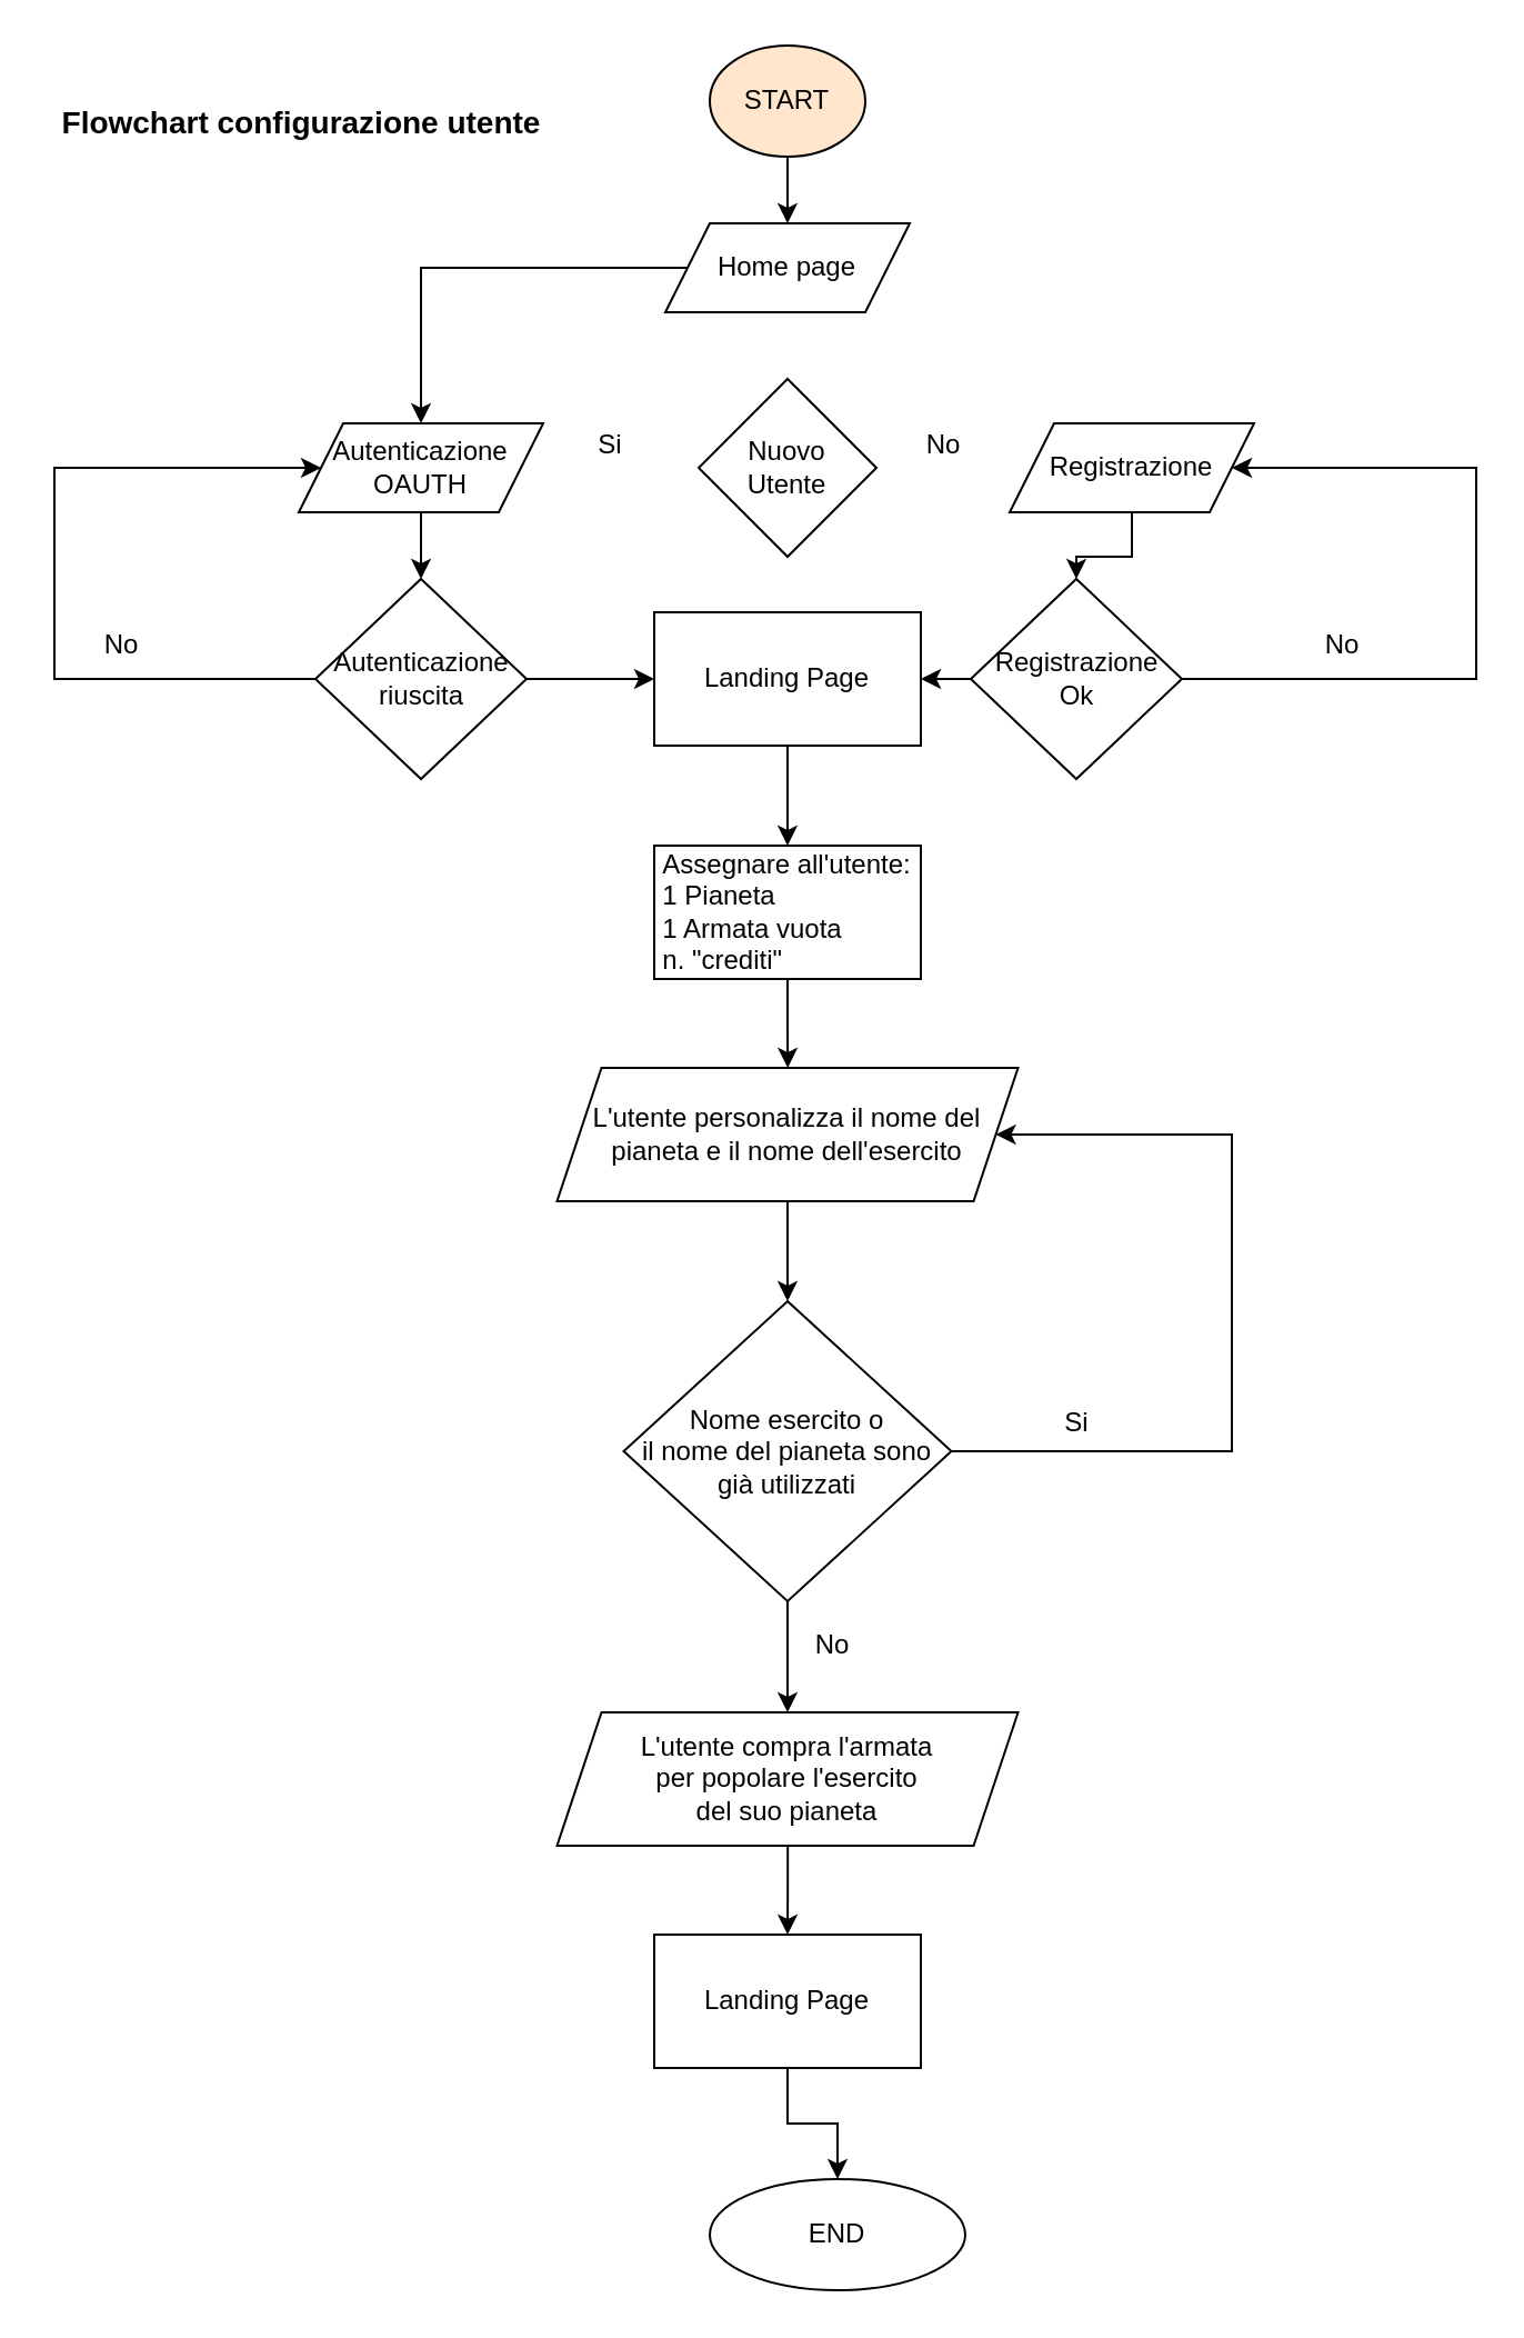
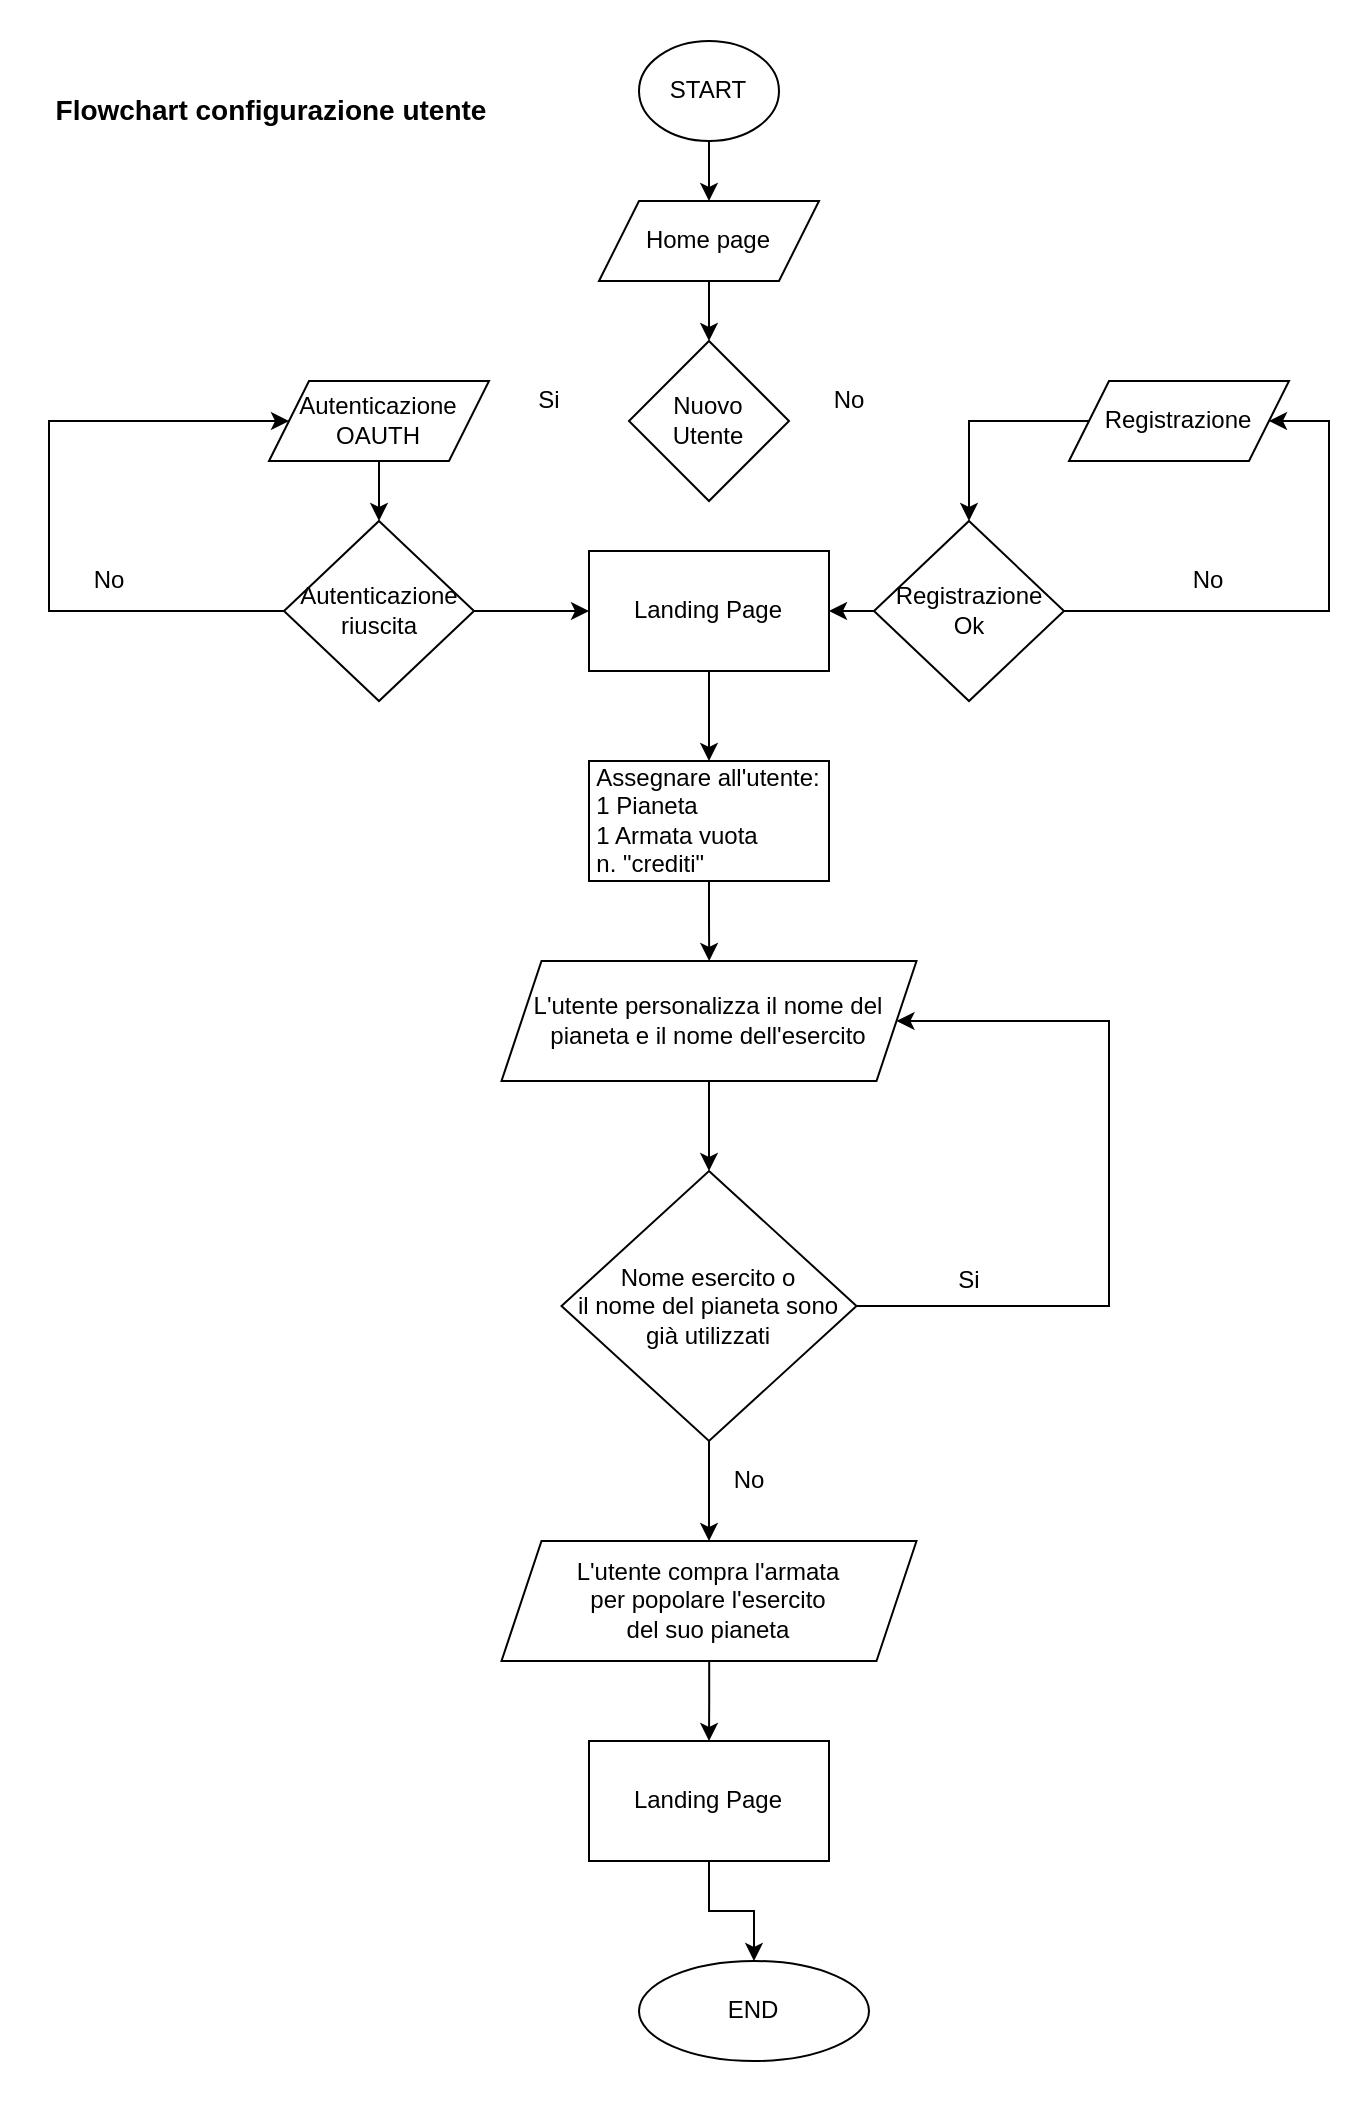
  <mxCell id="0" />
  <mxCell id="1" parent="0" />
  <mxCell id="2" value="" style="edgeStyle=orthogonalEdgeStyle;rounded=0;orthogonalLoop=1;jettySize=auto;html=1;" edge="1" parent="1" source="3"><mxGeometry relative="1" as="geometry"><mxPoint x="354" y="100" as="targetPoint" /></mxGeometry></mxCell>
- <mxCell id="3" value="START" style="ellipse;whiteSpace=wrap;html=1;fillColor=#ffe6cc;" vertex="1" parent="1"><mxGeometry x="319" y="20" width="70" height="50" as="geometry" /></mxCell>
- <mxCell id="4" value="" style="edgeStyle=orthogonalEdgeStyle;rounded=0;orthogonalLoop=1;jettySize=auto;html=1;" edge="1" parent="1" source="5" target="8"><mxGeometry relative="1" as="geometry" /></mxCell>
+ <mxCell id="3" value="START" style="ellipse;whiteSpace=wrap;html=1;" vertex="1" parent="1"><mxGeometry x="319" y="20" width="70" height="50" as="geometry" /></mxCell>
+ <mxCell id="4" value="" style="edgeStyle=orthogonalEdgeStyle;rounded=0;orthogonalLoop=1;jettySize=auto;html=1;" edge="1" parent="1" source="5" target="6"><mxGeometry relative="1" as="geometry" /></mxCell>
  <mxCell id="5" value="&lt;div&gt;Home page&lt;/div&gt;" style="shape=parallelogram;perimeter=parallelogramPerimeter;whiteSpace=wrap;html=1;fixedSize=1;" vertex="1" parent="1"><mxGeometry x="299" y="100" width="110" height="40" as="geometry" /></mxCell>
  <mxCell id="6" value="&lt;div&gt;Nuovo &lt;br&gt;&lt;/div&gt;&lt;div&gt;Utente&lt;/div&gt;" style="rhombus;whiteSpace=wrap;html=1;" vertex="1" parent="1"><mxGeometry x="314" y="170" width="80" height="80" as="geometry" /></mxCell>
  <mxCell id="7" value="" style="edgeStyle=orthogonalEdgeStyle;rounded=0;orthogonalLoop=1;jettySize=auto;html=1;" edge="1" parent="1" source="8" target="12"><mxGeometry relative="1" as="geometry" /></mxCell>
  <mxCell id="8" value="&lt;div&gt;Autenticazione&lt;/div&gt;&lt;div&gt;OAUTH&lt;br&gt;&lt;/div&gt;" style="shape=parallelogram;perimeter=parallelogramPerimeter;whiteSpace=wrap;html=1;fixedSize=1;" vertex="1" parent="1"><mxGeometry x="134" y="190" width="110" height="40" as="geometry" /></mxCell>
  <mxCell id="9" value="Si" style="text;html=1;align=center;verticalAlign=middle;resizable=0;points=[];autosize=1;" vertex="1" parent="1"><mxGeometry x="259" y="190" width="30" height="20" as="geometry" /></mxCell>
  <mxCell id="10" style="edgeStyle=orthogonalEdgeStyle;rounded=0;orthogonalLoop=1;jettySize=auto;html=1;" edge="1" parent="1" source="12" target="8"><mxGeometry relative="1" as="geometry"><mxPoint x="34" y="140" as="targetPoint" /><Array as="points"><mxPoint x="24" y="305" /><mxPoint x="24" y="210" /></Array></mxGeometry></mxCell>
  <mxCell id="11" value="" style="edgeStyle=orthogonalEdgeStyle;rounded=0;orthogonalLoop=1;jettySize=auto;html=1;" edge="1" parent="1" source="12" target="21"><mxGeometry relative="1" as="geometry" /></mxCell>
  <mxCell id="12" value="&lt;div&gt;Autenticazione&lt;/div&gt;&lt;div&gt;riuscita&lt;br&gt;&lt;/div&gt;" style="rhombus;whiteSpace=wrap;html=1;" vertex="1" parent="1"><mxGeometry x="141.5" y="260" width="95" height="90" as="geometry" /></mxCell>
  <mxCell id="13" value="No" style="text;html=1;align=center;verticalAlign=middle;resizable=0;points=[];autosize=1;" vertex="1" parent="1"><mxGeometry x="39" y="280" width="30" height="20" as="geometry" /></mxCell>
  <mxCell id="14" value="" style="edgeStyle=orthogonalEdgeStyle;rounded=0;orthogonalLoop=1;jettySize=auto;html=1;" edge="1" parent="1" source="15" target="18"><mxGeometry relative="1" as="geometry" /></mxCell>
- <mxCell id="15" value="&lt;div&gt;Registrazione&lt;br&gt;&lt;/div&gt;" style="shape=parallelogram;perimeter=parallelogramPerimeter;whiteSpace=wrap;html=1;fixedSize=1;" vertex="1" parent="1"><mxGeometry x="454" y="190" width="110" height="40" as="geometry" /></mxCell>
+ <mxCell id="15" value="&lt;div&gt;Registrazione&lt;br&gt;&lt;/div&gt;" style="shape=parallelogram;perimeter=parallelogramPerimeter;whiteSpace=wrap;html=1;fixedSize=1;" vertex="1" parent="1"><mxGeometry x="534" y="190" width="110" height="40" as="geometry" /></mxCell>
  <mxCell id="16" style="edgeStyle=orthogonalEdgeStyle;rounded=0;orthogonalLoop=1;jettySize=auto;html=1;" edge="1" parent="1" source="18" target="15"><mxGeometry relative="1" as="geometry"><mxPoint x="674" y="120" as="targetPoint" /><Array as="points"><mxPoint x="664" y="305" /><mxPoint x="664" y="210" /></Array></mxGeometry></mxCell>
  <mxCell id="17" value="" style="edgeStyle=orthogonalEdgeStyle;rounded=0;orthogonalLoop=1;jettySize=auto;html=1;" edge="1" parent="1" source="18" target="21"><mxGeometry relative="1" as="geometry" /></mxCell>
  <mxCell id="18" value="&lt;div&gt;Registrazione&lt;/div&gt;&lt;div&gt;Ok&lt;br&gt;&lt;/div&gt;" style="rhombus;whiteSpace=wrap;html=1;" vertex="1" parent="1"><mxGeometry x="436.5" y="260" width="95" height="90" as="geometry" /></mxCell>
  <mxCell id="19" value="No" style="text;html=1;strokeColor=none;fillColor=none;align=center;verticalAlign=middle;whiteSpace=wrap;rounded=0;" vertex="1" parent="1"><mxGeometry x="584" y="280" width="40" height="20" as="geometry" /></mxCell>
  <mxCell id="20" value="" style="edgeStyle=orthogonalEdgeStyle;rounded=0;orthogonalLoop=1;jettySize=auto;html=1;" edge="1" parent="1" source="21" target="23"><mxGeometry relative="1" as="geometry" /></mxCell>
  <mxCell id="21" value="Landing Page" style="rounded=0;whiteSpace=wrap;html=1;" vertex="1" parent="1"><mxGeometry x="294" y="275" width="120" height="60" as="geometry" /></mxCell>
  <mxCell id="22" value="" style="edgeStyle=orthogonalEdgeStyle;rounded=0;orthogonalLoop=1;jettySize=auto;html=1;" edge="1" parent="1" source="23" target="25"><mxGeometry relative="1" as="geometry" /></mxCell>
  <mxCell id="23" value="&lt;div&gt;Assegnare all'utente:&lt;/div&gt;&lt;div align=&quot;left&quot;&gt;1 Pianeta&lt;/div&gt;&lt;div align=&quot;left&quot;&gt;1 Armata vuota&lt;/div&gt;&lt;div align=&quot;left&quot;&gt;n. &quot;crediti&quot;&lt;br&gt;&lt;/div&gt;" style="rounded=0;whiteSpace=wrap;html=1;" vertex="1" parent="1"><mxGeometry x="294" y="380" width="120" height="60" as="geometry" /></mxCell>
  <mxCell id="24" value="" style="edgeStyle=orthogonalEdgeStyle;rounded=0;orthogonalLoop=1;jettySize=auto;html=1;" edge="1" parent="1" source="25" target="28"><mxGeometry relative="1" as="geometry" /></mxCell>
  <mxCell id="25" value="L'utente personalizza il nome del pianeta e il nome dell'esercito" style="shape=parallelogram;perimeter=parallelogramPerimeter;whiteSpace=wrap;html=1;fixedSize=1;" vertex="1" parent="1"><mxGeometry x="250.25" y="480" width="207.5" height="60" as="geometry" /></mxCell>
  <mxCell id="26" value="" style="edgeStyle=orthogonalEdgeStyle;rounded=0;orthogonalLoop=1;jettySize=auto;html=1;" edge="1" parent="1" source="28" target="30"><mxGeometry relative="1" as="geometry" /></mxCell>
  <mxCell id="27" style="edgeStyle=orthogonalEdgeStyle;rounded=0;orthogonalLoop=1;jettySize=auto;html=1;entryX=1;entryY=0.5;entryDx=0;entryDy=0;" edge="1" parent="1" source="28" target="25"><mxGeometry relative="1" as="geometry"><mxPoint x="554" y="420" as="targetPoint" /><Array as="points"><mxPoint x="554" y="653" /><mxPoint x="554" y="510" /></Array></mxGeometry></mxCell>
  <mxCell id="28" value="&lt;div&gt;Nome esercito o &lt;br&gt;&lt;/div&gt;&lt;div&gt;il nome del pianeta sono già utilizzati&lt;/div&gt;" style="rhombus;whiteSpace=wrap;html=1;" vertex="1" parent="1"><mxGeometry x="280.25" y="585" width="147.5" height="135" as="geometry" /></mxCell>
  <mxCell id="29" value="" style="edgeStyle=orthogonalEdgeStyle;rounded=0;orthogonalLoop=1;jettySize=auto;html=1;" edge="1" parent="1" source="30" target="32"><mxGeometry relative="1" as="geometry" /></mxCell>
  <mxCell id="30" value="&lt;div&gt;L'utente compra l'armata &lt;br&gt;&lt;/div&gt;&lt;div&gt;per popolare l'esercito &lt;br&gt;&lt;/div&gt;&lt;div&gt;del suo pianeta&lt;br&gt;&lt;/div&gt;" style="shape=parallelogram;perimeter=parallelogramPerimeter;whiteSpace=wrap;html=1;fixedSize=1;" vertex="1" parent="1"><mxGeometry x="250.25" y="770" width="207.5" height="60" as="geometry" /></mxCell>
  <mxCell id="31" value="" style="edgeStyle=orthogonalEdgeStyle;rounded=0;orthogonalLoop=1;jettySize=auto;html=1;" edge="1" parent="1" source="32" target="33"><mxGeometry relative="1" as="geometry" /></mxCell>
  <mxCell id="32" value="Landing Page" style="rounded=0;whiteSpace=wrap;html=1;" vertex="1" parent="1"><mxGeometry x="294" y="870" width="120" height="60" as="geometry" /></mxCell>
  <mxCell id="33" value="END" style="ellipse;whiteSpace=wrap;html=1;" vertex="1" parent="1"><mxGeometry x="319" y="980" width="115" height="50" as="geometry" /></mxCell>
  <mxCell id="34" value="No" style="text;html=1;align=center;verticalAlign=middle;resizable=0;points=[];autosize=1;" vertex="1" parent="1"><mxGeometry x="359" y="730" width="30" height="20" as="geometry" /></mxCell>
  <mxCell id="35" value="Si" style="text;html=1;align=center;verticalAlign=middle;resizable=0;points=[];autosize=1;" vertex="1" parent="1"><mxGeometry x="469" y="630" width="30" height="20" as="geometry" /></mxCell>
  <mxCell id="36" value="&lt;font style=&quot;font-size: 14px&quot;&gt;&lt;b&gt;Flowchart configurazione utente&lt;/b&gt;&lt;/font&gt;" style="text;html=1;align=center;verticalAlign=middle;resizable=0;points=[];autosize=1;" vertex="1" parent="1"><mxGeometry x="20.25" y="45" width="230" height="20" as="geometry" /></mxCell>
  <mxCell id="37" value="No" style="text;html=1;align=center;verticalAlign=middle;resizable=0;points=[];autosize=1;" vertex="1" parent="1"><mxGeometry x="409" y="190" width="30" height="20" as="geometry" /></mxCell>
